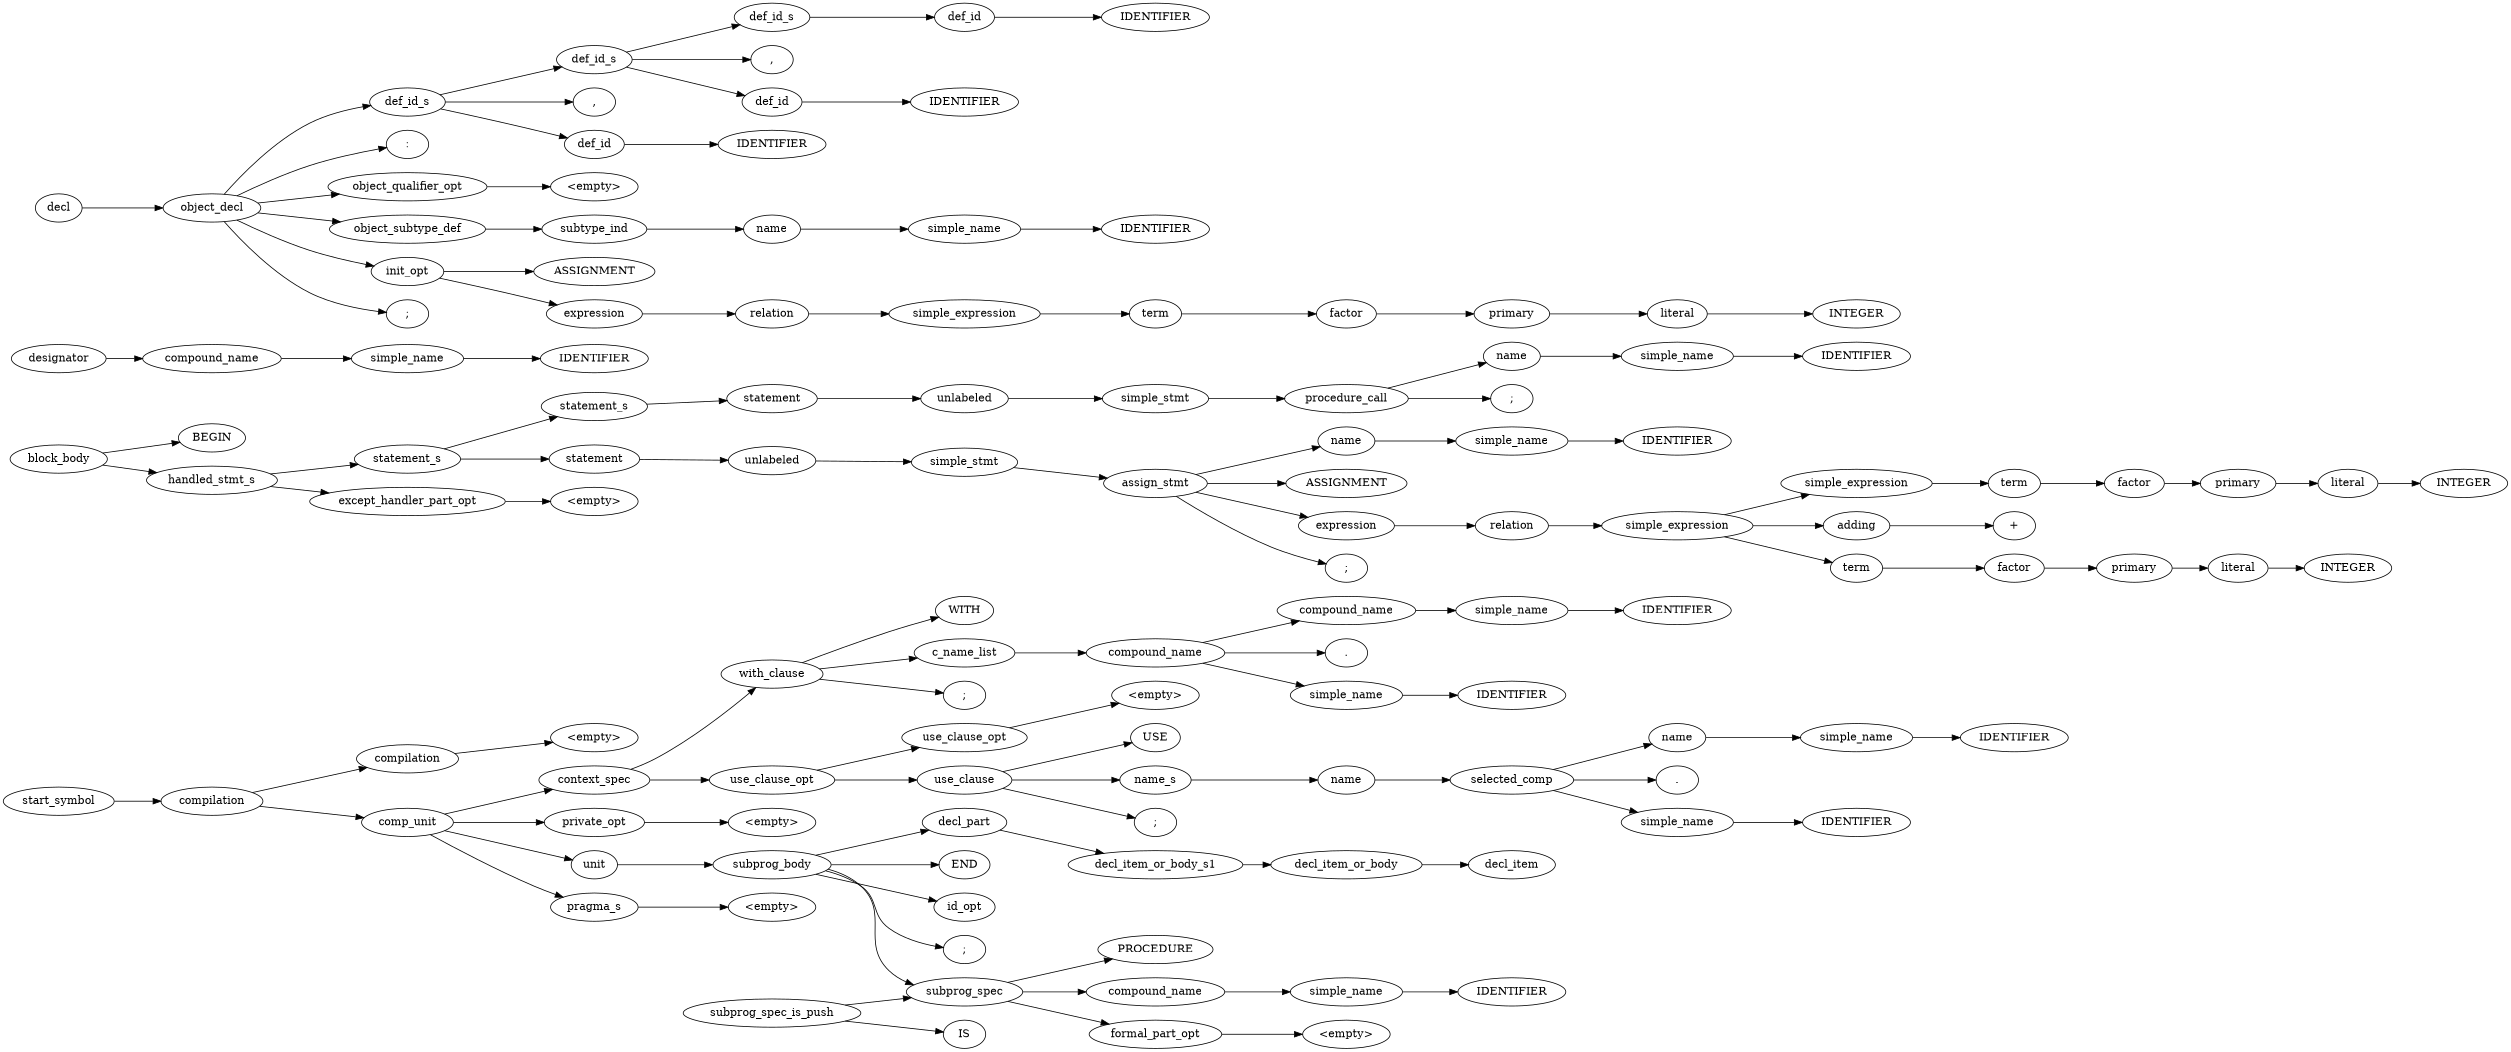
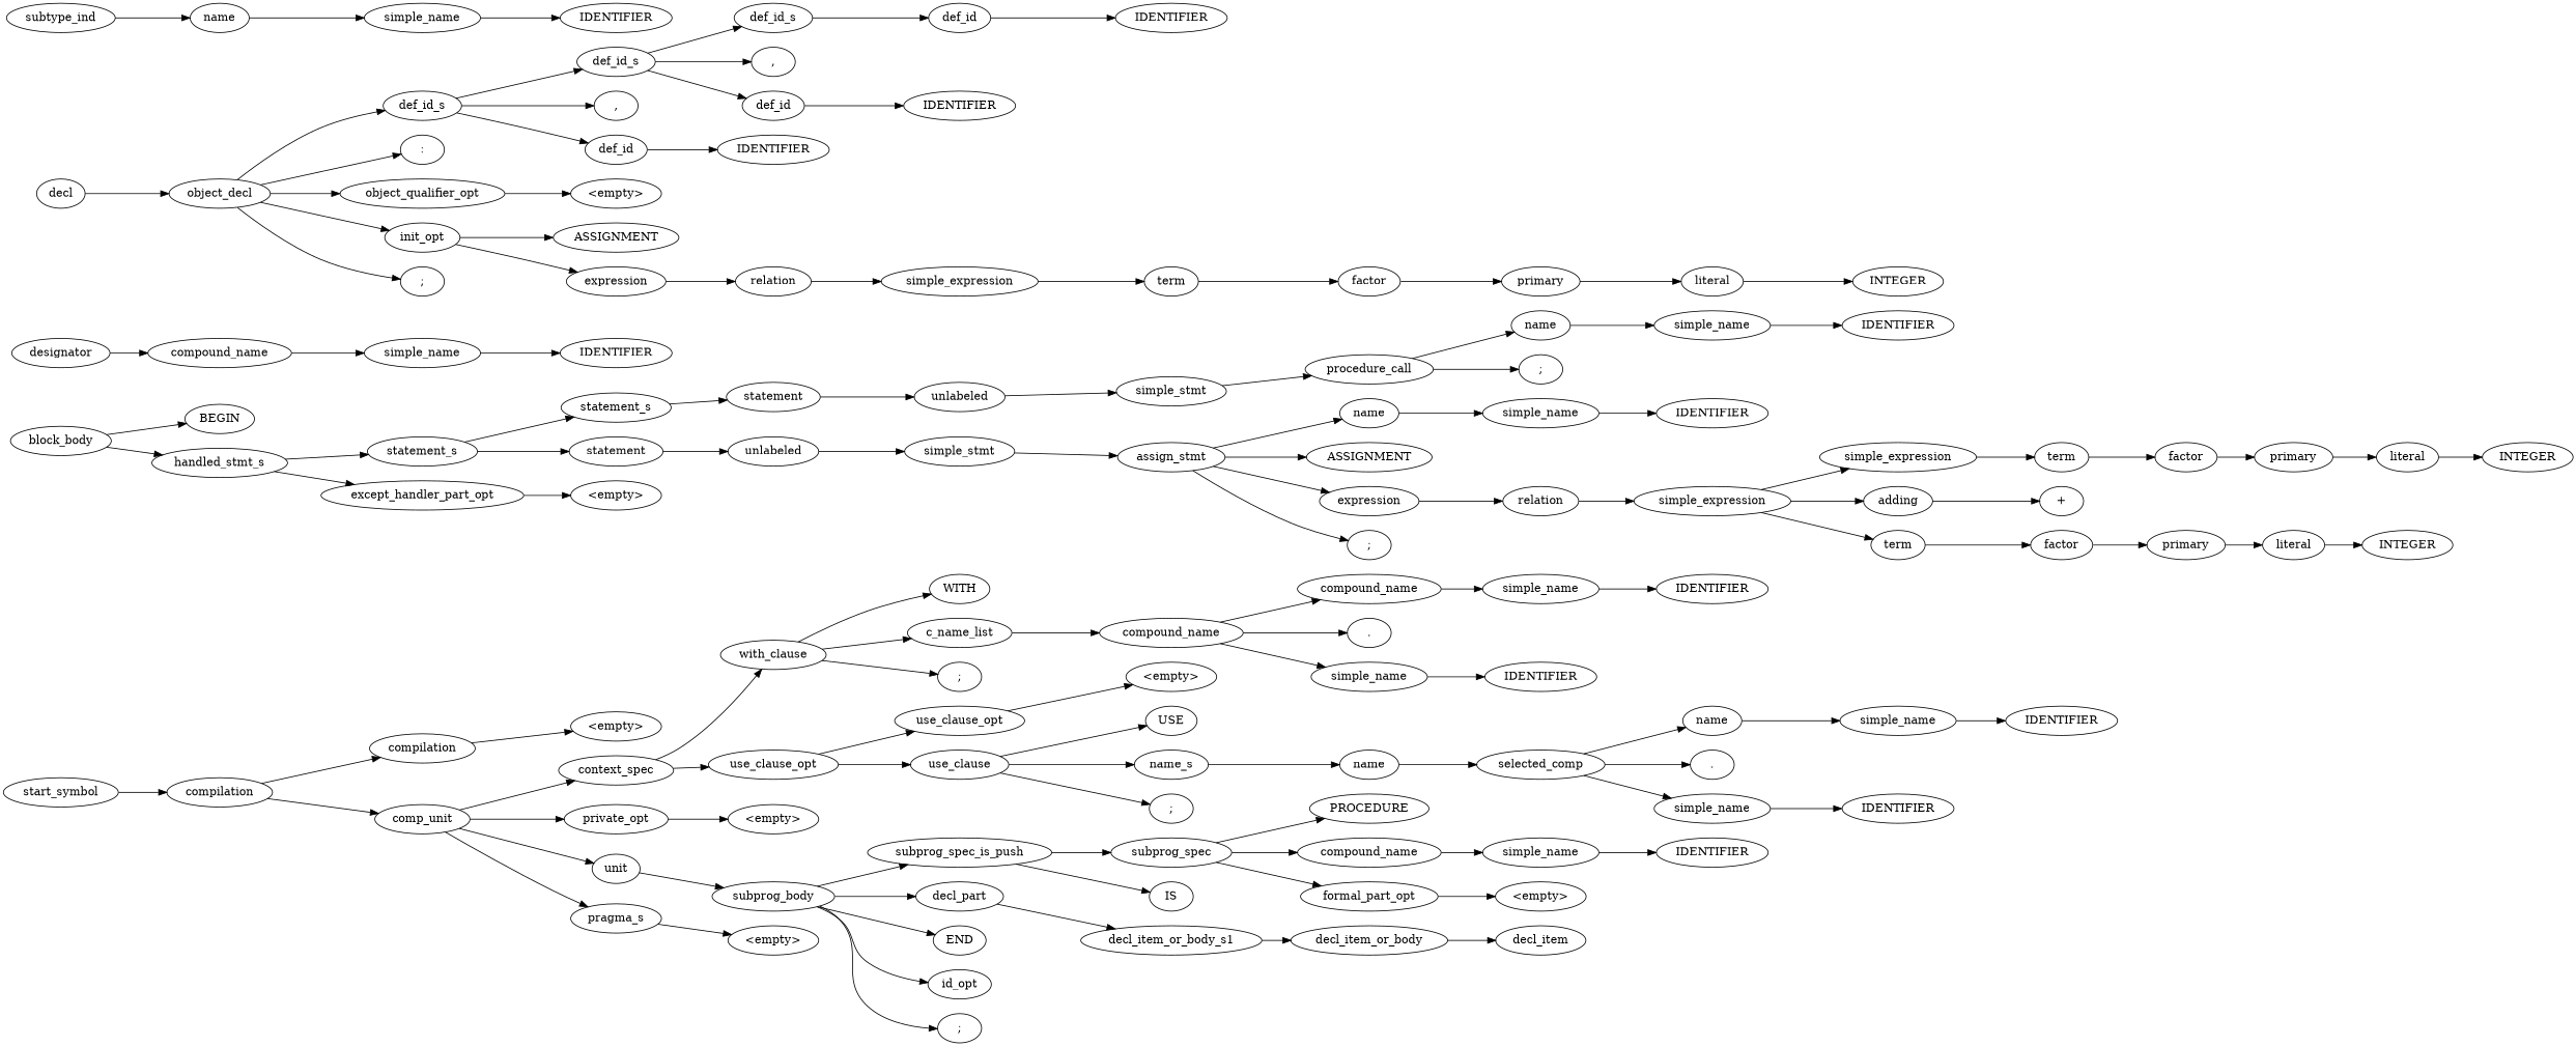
  digraph {
    rankdir=LR
    n1 [label=start_symbol]
    n2 [label=compilation]
    n3 [label=compilation]
    n4 [label=comp_unit]
    n5 [label="<empty>"]
    n6 [label=context_spec]
    n7 [label=private_opt]
    n8 [label=unit]
    n9 [label=pragma_s]
    n10 [label=with_clause]
    n11 [label=use_clause_opt]
    n12 [label="<empty>"]
    n13 [label=subprog_body]
    n14 [label="<empty>"]
    n15 [label=WITH]
    n16 [label=c_name_list]
    n17 [label=";"]
    n18 [label=use_clause_opt]
    n19 [label=use_clause]
    n20 [label=subprog_spec_is_push]
    n21 [label=decl_part]
    n22 [label=END]
    n23 [label=id_opt]
    n24 [label=";"]
    n25 [label=subprog_spec]
    n26 [label=IS]
    n27 [label=decl_item_or_body_s1]
    n28 [label=block_body]
    n29 [label=BEGIN]
    n30 [label=handled_stmt_s]
    n31 [label=PROCEDURE]
    n32 [label=compound_name]
    n33 [label=formal_part_opt]
    n34 [label=decl_item_or_body]
    n35 [label=statement_s]
    n36 [label=except_handler_part_opt]
    n37 [label=designator]
    n38 [label=compound_name]
    n39 [label=simple_name]
    n40 [label=IDENTIFIER]
    n41 [label=statement_s]
    n42 [label=statement]
    n43 [label="<empty>"]
    n44 [label=statement]
    n45 [label=unlabeled]
    n46 [label=unlabeled]
    n47 [label=simple_stmt]
    n48 [label=assign_stmt]
    n49 [label=name]
    n50 [label=ASSIGNMENT]
    n51 [label=expression]
    n52 [label=";"]
    n53 [label=simple_name]
    n54 [label=relation]
    n55 [label=IDENTIFIER]
    n56 [label=simple_expression]
    n57 [label=simple_expression]
    n58 [label=adding]
    n59 [label=term]
    n60 [label=term]
    n61 [label="+"]
    n62 [label=factor]
    n63 [label=factor]
    n64 [label=primary]
    n65 [label=literal]
    n66 [label=INTEGER]
    n67 [label=primary]
    n68 [label=literal]
    n69 [label=INTEGER]
    n70 [label=simple_stmt]
    n71 [label=procedure_call]
    n72 [label=name]
    n73 [label=";"]
    n74 [label=simple_name]
    n75 [label=IDENTIFIER]
    n76 [label=decl_item]
    n77 [label=decl]
    n78 [label=object_decl]
    n79 [label=def_id_s]
    n80 [label=":"]
    n81 [label=object_qualifier_opt]
-   n82 [label=object_subtype_def]
    n83 [label=init_opt]
    n84 [label=";"]
    n85 [label=def_id_s]
    n86 [label=","]
    n87 [label=def_id]
    n88 [label="<empty>"]
    n89 [label=subtype_ind]
    n90 [label=ASSIGNMENT]
    n91 [label=expression]
    n92 [label=def_id_s]
    n93 [label=","]
    n94 [label=def_id]
    n95 [label=IDENTIFIER]
    n96 [label=name]
    n97 [label=relation]
    n98 [label=simple_expression]
    n99 [label=term]
    n100 [label=factor]
    n101 [label=primary]
    n102 [label=literal]
    n103 [label=INTEGER]
    n104 [label=simple_name]
    n105 [label=IDENTIFIER]
    n106 [label=def_id]
    n107 [label=IDENTIFIER]
    n108 [label=IDENTIFIER]
    n109 [label=simple_name]
    n110 [label="<empty>"]
    n111 [label=IDENTIFIER]
    n112 [label=compound_name]
    n113 [label="<empty>"]
    n114 [label=USE]
    n115 [label=name_s]
    n116 [label=";"]
    n117 [label=name]
    n118 [label=selected_comp]
    n119 [label=name]
    n120 [label="."]
    n121 [label=simple_name]
    n122 [label=simple_name]
    n123 [label=IDENTIFIER]
    n124 [label=IDENTIFIER]
    n125 [label=compound_name]
    n126 [label="."]
    n127 [label=simple_name]
    n128 [label=simple_name]
    n129 [label=IDENTIFIER]
    n130 [label=IDENTIFIER]
    n1 -> n2
    n2 -> n3
    n2 -> n4
    n3 -> n5
    n4 -> n6
    n4 -> n7
    n4 -> n8
    n4 -> n9
    n6 -> n10
    n6 -> n11
    n7 -> n12
    n8 -> n13
    n9 -> n14
    n10 -> n15
    n10 -> n16
    n10 -> n17
    n11 -> n18
    n11 -> n19
-   n13 -> n25
+   n13 -> n20
    n13 -> n21
    n13 -> n22
    n13 -> n23
    n13 -> n24
    n16 -> n112
    n18 -> n113
    n19 -> n114
    n19 -> n115
    n19 -> n116
    n20 -> n25
    n20 -> n26
    n21 -> n27
    n25 -> n31
    n25 -> n32
    n25 -> n33
    n27 -> n34
    n28 -> n29
    n28 -> n30
    n30 -> n35
    n30 -> n36
    n32 -> n109
    n33 -> n110
    n34 -> n76
    n35 -> n41
    n35 -> n42
    n36 -> n43
    n37 -> n38
    n38 -> n39
    n39 -> n40
    n41 -> n44
    n42 -> n45
    n44 -> n46
    n45 -> n47
    n46 -> n70
    n47 -> n48
    n48 -> n49
    n48 -> n50
    n48 -> n51
    n48 -> n52
    n49 -> n53
    n51 -> n54
    n53 -> n55
    n54 -> n56
    n56 -> n57
    n56 -> n58
    n56 -> n59
    n57 -> n60
    n58 -> n61
    n59 -> n62
    n60 -> n63
    n62 -> n64
    n63 -> n67
    n64 -> n65
    n65 -> n66
    n67 -> n68
    n68 -> n69
    n70 -> n71
    n71 -> n72
    n71 -> n73
    n72 -> n74
    n74 -> n75
    n77 -> n78
    n78 -> n79
    n78 -> n80
    n78 -> n81
-   n78 -> n82
    n78 -> n83
    n78 -> n84
    n79 -> n85
    n79 -> n86
    n79 -> n87
    n81 -> n88
-   n82 -> n89
    n83 -> n90
    n83 -> n91
    n85 -> n92
    n85 -> n93
    n85 -> n94
    n87 -> n95
    n89 -> n96
    n91 -> n97
    n92 -> n106
    n94 -> n107
    n96 -> n104
    n97 -> n98
    n98 -> n99
    n99 -> n100
    n100 -> n101
    n101 -> n102
    n102 -> n103
    n104 -> n105
    n106 -> n108
    n109 -> n111
    n112 -> n125
    n112 -> n126
    n112 -> n127
    n115 -> n117
    n117 -> n118
    n118 -> n119
    n118 -> n120
    n118 -> n121
    n119 -> n122
    n121 -> n123
    n122 -> n124
    n125 -> n128
    n127 -> n129
    n128 -> n130
  }
